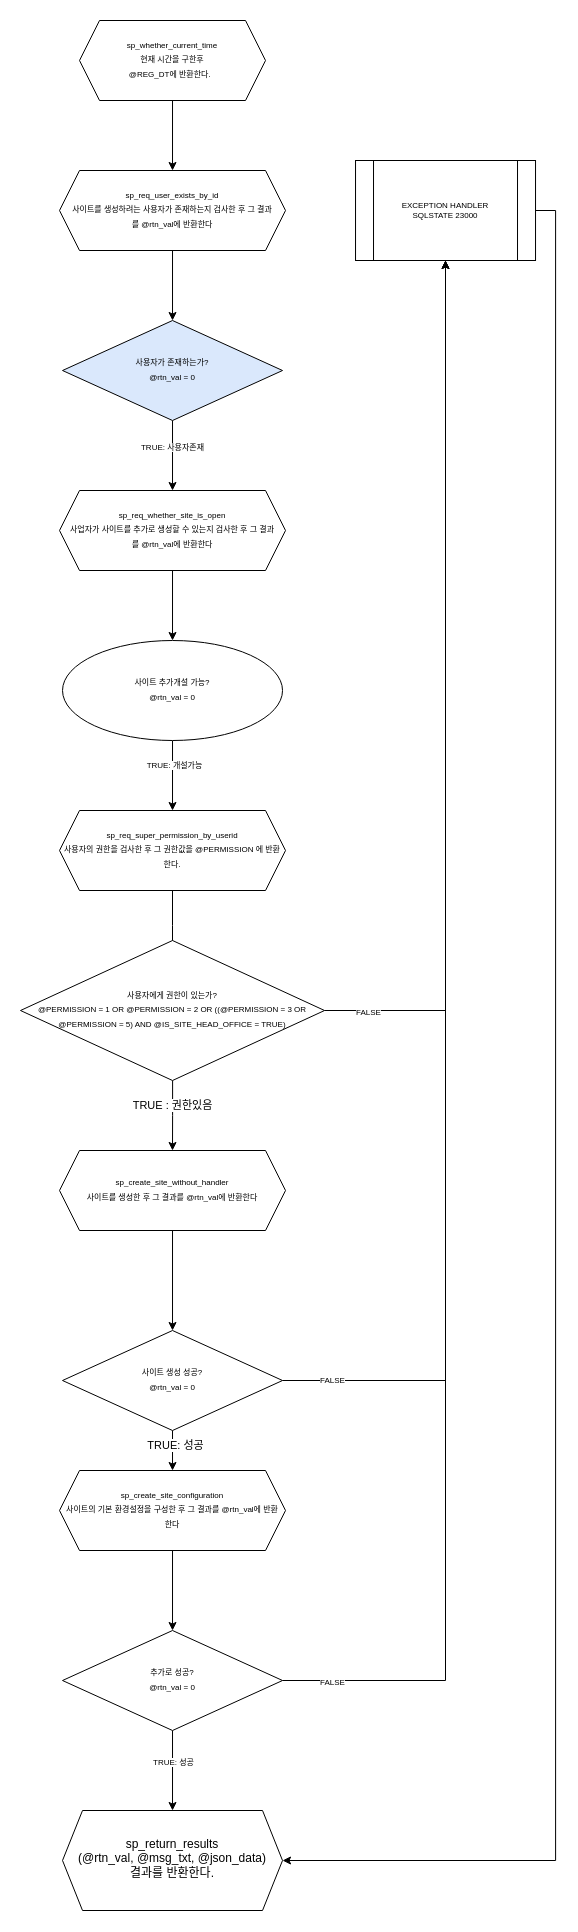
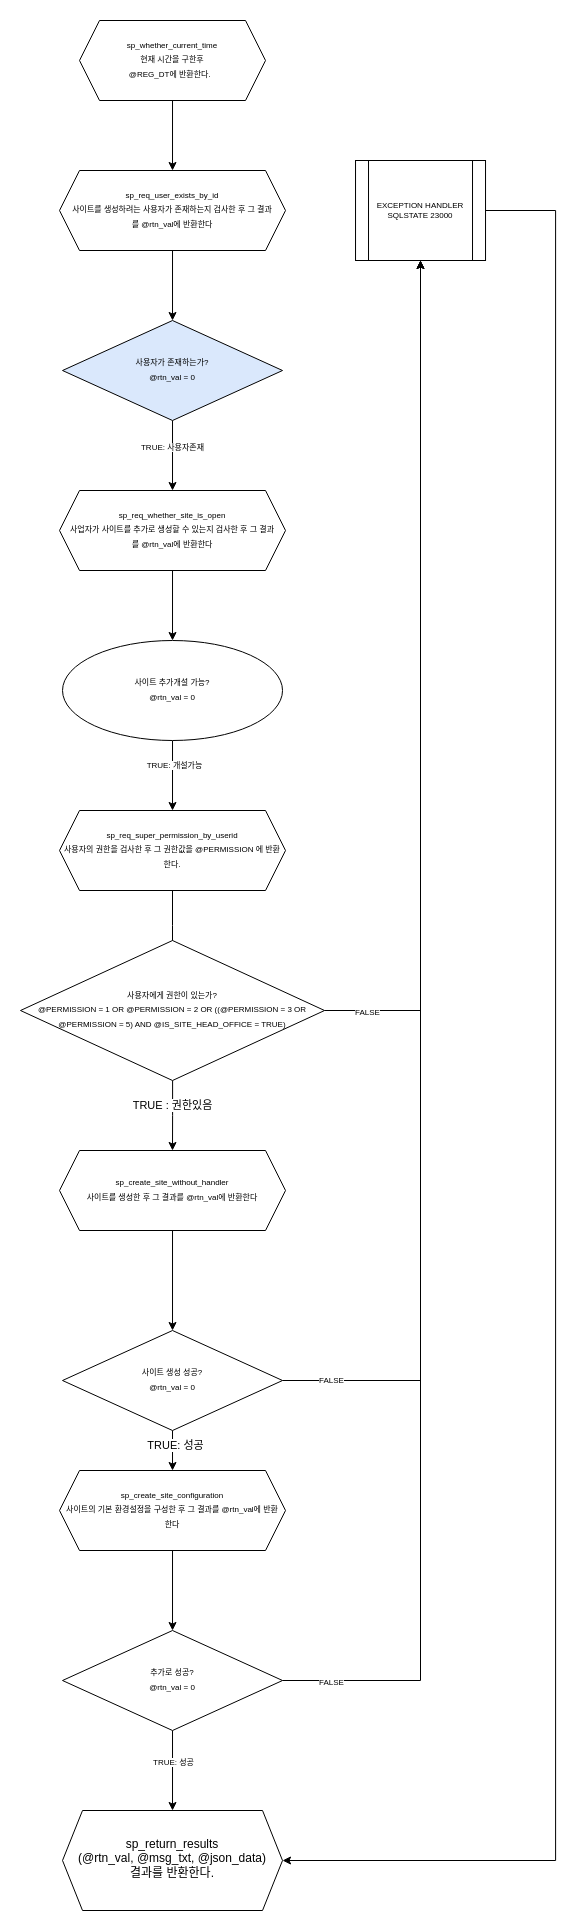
  <mxCell id="0" />
  <mxCell id="1" parent="0" />
  <mxCell id="2" value="" style="edgeStyle=orthogonalEdgeStyle;rounded=0;orthogonalLoop=1;jettySize=auto;html=1;fontSize=8;entryX=0.5;entryY=0;entryDx=0;entryDy=0;" edge="1" parent="1" source="3" target="8"><mxGeometry relative="1" as="geometry"><mxPoint x="195.1" y="150" as="targetPoint" /></mxGeometry></mxCell>
  <mxCell id="3" value="&lt;span style=&quot;font-size: 8px&quot;&gt;sp_whether_current_time&lt;/span&gt;&lt;br style=&quot;font-size: 8px&quot;&gt;&lt;span style=&quot;font-size: 8px&quot;&gt;현재 시간을 구한후&lt;/span&gt;&lt;br style=&quot;font-size: 8px&quot;&gt;&lt;span style=&quot;font-size: 8px&quot;&gt;@REG_DT에 반환한다.&amp;nbsp;&amp;nbsp;&lt;/span&gt;" style="shape=hexagon;perimeter=hexagonPerimeter2;whiteSpace=wrap;html=1;fixedSize=1;shadow=0;strokeWidth=1;spacing=6;spacingTop=-4;" vertex="1" parent="1"><mxGeometry x="79.03" y="20" width="186" height="80" as="geometry" /></mxCell>
  <mxCell id="4" style="edgeStyle=orthogonalEdgeStyle;rounded=0;orthogonalLoop=1;jettySize=auto;html=1;exitX=1;exitY=0.5;exitDx=0;exitDy=0;entryX=1;entryY=0.5;entryDx=0;entryDy=0;fontSize=8;" edge="1" parent="1" source="5" target="6"><mxGeometry relative="1" as="geometry"><Array as="points"><mxPoint x="555.06" y="210" /><mxPoint x="555.06" y="1860" /></Array></mxGeometry></mxCell>
- <mxCell id="5" value="EXCEPTION HANDLER&lt;br&gt;SQLSTATE 23000" style="shape=process;whiteSpace=wrap;html=1;backgroundOutline=1;fontSize=8;" vertex="1" parent="1"><mxGeometry x="355.03" y="160" width="180" height="100" as="geometry" /></mxCell>
+ <mxCell id="5" value="EXCEPTION HANDLER&lt;br&gt;SQLSTATE 23000" style="shape=process;whiteSpace=wrap;html=1;backgroundOutline=1;fontSize=8;" vertex="1" parent="1"><mxGeometry x="355.03" y="160" width="130" height="100" as="geometry" /></mxCell>
  <mxCell id="6" value="sp_return_results&lt;br&gt;(@rtn_val, @msg_txt, @json_data)&lt;br&gt;결과를 반환한다." style="shape=hexagon;perimeter=hexagonPerimeter2;whiteSpace=wrap;html=1;fixedSize=1;shadow=0;strokeWidth=1;spacing=6;spacingTop=-4;" vertex="1" parent="1"><mxGeometry x="62.03" y="1810" width="220" height="100" as="geometry" /></mxCell>
  <mxCell id="7" value="" style="edgeStyle=orthogonalEdgeStyle;rounded=0;orthogonalLoop=1;jettySize=auto;html=1;" edge="1" parent="1" source="8" target="11"><mxGeometry relative="1" as="geometry" /></mxCell>
  <mxCell id="8" value="&lt;span style=&quot;font-size: 8px&quot;&gt;sp_req_user_exists_by_id&lt;/span&gt;&lt;br style=&quot;font-size: 8px&quot;&gt;&lt;span style=&quot;font-size: 8px&quot;&gt;사이트를 생성하려는 사용자가 존재하는지 검사한 후 그 결과를&amp;nbsp;&lt;/span&gt;&lt;span style=&quot;font-size: 8px&quot;&gt;@rtn_val에 반환한다&lt;/span&gt;" style="shape=hexagon;perimeter=hexagonPerimeter2;whiteSpace=wrap;html=1;fixedSize=1;shadow=0;strokeWidth=1;spacing=6;spacingTop=-4;" vertex="1" parent="1"><mxGeometry x="59.03" y="170" width="226" height="80" as="geometry" /></mxCell>
  <mxCell id="9" value="" style="edgeStyle=orthogonalEdgeStyle;rounded=0;orthogonalLoop=1;jettySize=auto;html=1;fontSize=8;" edge="1" parent="1" source="11" target="13"><mxGeometry relative="1" as="geometry" /></mxCell>
  <mxCell id="10" value="TRUE: 사용자존재" style="edgeLabel;html=1;align=center;verticalAlign=middle;resizable=0;points=[];fontSize=8;" vertex="1" connectable="0" parent="9"><mxGeometry x="-0.258" y="-1" relative="1" as="geometry"><mxPoint as="offset" /></mxGeometry></mxCell>
  <mxCell id="11" value="&lt;font style=&quot;font-size: 8px&quot;&gt;사용자가 존재하는가?&lt;br&gt;@rtn_val = 0&lt;/font&gt;" style="rhombus;whiteSpace=wrap;html=1;shadow=0;strokeWidth=1;spacing=6;spacingTop=-4;fillColor=#dae8fc;" vertex="1" parent="1"><mxGeometry x="62.03" y="320" width="220" height="100" as="geometry" /></mxCell>
  <mxCell id="12" value="" style="edgeStyle=orthogonalEdgeStyle;rounded=0;orthogonalLoop=1;jettySize=auto;html=1;fontSize=8;" edge="1" parent="1" source="13" target="16"><mxGeometry relative="1" as="geometry" /></mxCell>
  <mxCell id="13" value="&lt;span style=&quot;font-size: 8px&quot;&gt;sp_req_whether_site_is_open&lt;/span&gt;&lt;br style=&quot;font-size: 8px&quot;&gt;&lt;span style=&quot;font-size: 8px&quot;&gt;사업자가 사이트를 추가로 생성할 수 있는지 검사한 후 그 결과를&amp;nbsp;@rtn_val에 반환한다&lt;/span&gt;" style="shape=hexagon;perimeter=hexagonPerimeter2;whiteSpace=wrap;html=1;fixedSize=1;shadow=0;strokeWidth=1;spacing=6;spacingTop=-4;" vertex="1" parent="1"><mxGeometry x="59.03" y="490" width="226" height="80" as="geometry" /></mxCell>
  <mxCell id="14" value="" style="edgeStyle=orthogonalEdgeStyle;rounded=0;orthogonalLoop=1;jettySize=auto;html=1;fontSize=8;" edge="1" parent="1" source="16" target="18"><mxGeometry relative="1" as="geometry" /></mxCell>
  <mxCell id="15" value="TRUE: 개설가능" style="edgeLabel;html=1;align=center;verticalAlign=middle;resizable=0;points=[];fontSize=8;" vertex="1" connectable="0" parent="14"><mxGeometry x="-0.31" relative="1" as="geometry"><mxPoint x="1" as="offset" /></mxGeometry></mxCell>
  <mxCell id="16" value="&lt;span style=&quot;font-size: 8px&quot;&gt;사이트 추가개설 가능?&lt;/span&gt;&lt;br&gt;&lt;span style=&quot;font-size: 8px&quot;&gt;@rtn_val = 0&lt;/span&gt;" style="ellipse;whiteSpace=wrap;html=1;shadow=0;strokeWidth=1;spacing=6;spacingTop=-4;" vertex="1" parent="1"><mxGeometry x="62.03" y="640" width="220" height="100" as="geometry" /></mxCell>
  <mxCell id="17" value="" style="edgeStyle=orthogonalEdgeStyle;rounded=0;orthogonalLoop=1;jettySize=auto;html=1;fontSize=8;" edge="1" parent="1" source="18"><mxGeometry relative="1" as="geometry"><mxPoint x="172.03" y="960" as="targetPoint" /></mxGeometry></mxCell>
  <mxCell id="18" value="&lt;span style=&quot;font-size: 8px&quot;&gt;sp_req_super_permission_by_userid&lt;/span&gt;&lt;br style=&quot;font-size: 8px&quot;&gt;&lt;span style=&quot;font-size: 8px&quot;&gt;사용자의 권한을 검사한 후 그 권한값을 @PERMISSION&lt;/span&gt;&lt;span style=&quot;font-size: 8px&quot;&gt;&amp;nbsp;에 반환한다.&lt;/span&gt;" style="shape=hexagon;perimeter=hexagonPerimeter2;whiteSpace=wrap;html=1;fixedSize=1;shadow=0;strokeWidth=1;spacing=6;spacingTop=-4;" vertex="1" parent="1"><mxGeometry x="59.03" y="810" width="226" height="80" as="geometry" /></mxCell>
  <mxCell id="19" style="edgeStyle=orthogonalEdgeStyle;rounded=0;orthogonalLoop=1;jettySize=auto;html=1;exitX=1;exitY=0.5;exitDx=0;exitDy=0;fontSize=8;" edge="1" parent="1" source="23" target="5"><mxGeometry relative="1" as="geometry" /></mxCell>
  <mxCell id="20" value="FALSE" style="edgeLabel;html=1;align=center;verticalAlign=middle;resizable=0;points=[];fontSize=8;" vertex="1" connectable="0" parent="19"><mxGeometry x="-0.901" relative="1" as="geometry"><mxPoint y="1" as="offset" /></mxGeometry></mxCell>
  <mxCell id="21" value="" style="edgeStyle=orthogonalEdgeStyle;rounded=0;orthogonalLoop=1;jettySize=auto;html=1;fontSize=8;" edge="1" parent="1" source="23" target="25"><mxGeometry relative="1" as="geometry" /></mxCell>
  <mxCell id="22" value="TRUE : 권한있음" style="edgeLabel;html=1;align=center;verticalAlign=middle;resizable=0;points=[];" vertex="1" connectable="0" parent="21"><mxGeometry x="-0.276" y="-1" relative="1" as="geometry"><mxPoint as="offset" /></mxGeometry></mxCell>
  <mxCell id="23" value="&lt;span style=&quot;font-size: 8px&quot;&gt;사용자에게 권한이 있는가?&lt;/span&gt;&lt;br&gt;&lt;span style=&quot;font-size: 8px&quot;&gt;@PERMISSION = 1 OR @PERMISSION = 2 OR ((@PERMISSION = 3 OR @PERMISSION = 5) AND @IS_SITE_HEAD_OFFICE = TRUE)&lt;/span&gt;" style="rhombus;whiteSpace=wrap;html=1;shadow=0;strokeWidth=1;spacing=6;spacingTop=-4;" vertex="1" parent="1"><mxGeometry x="20" y="940" width="304.06" height="140" as="geometry" /></mxCell>
  <mxCell id="24" value="" style="edgeStyle=orthogonalEdgeStyle;rounded=0;orthogonalLoop=1;jettySize=auto;html=1;fontSize=8;entryX=0.5;entryY=0;entryDx=0;entryDy=0;" edge="1" parent="1" source="25" target="30"><mxGeometry relative="1" as="geometry"><mxPoint x="224.06" y="1270" as="targetPoint" /></mxGeometry></mxCell>
  <mxCell id="25" value="&lt;span style=&quot;font-size: 8px&quot;&gt;sp_create_site_without_handler&lt;/span&gt;&lt;br style=&quot;font-size: 8px&quot;&gt;&lt;span style=&quot;font-size: 8px&quot;&gt;사이트를 생성한 후 그 결과를&amp;nbsp;@rtn_val에 반환한다&lt;/span&gt;" style="shape=hexagon;perimeter=hexagonPerimeter2;whiteSpace=wrap;html=1;fixedSize=1;shadow=0;strokeWidth=1;spacing=6;spacingTop=-4;" vertex="1" parent="1"><mxGeometry x="59.03" y="1150" width="226" height="80" as="geometry" /></mxCell>
  <mxCell id="26" style="edgeStyle=orthogonalEdgeStyle;rounded=0;orthogonalLoop=1;jettySize=auto;html=1;exitX=1;exitY=0.5;exitDx=0;exitDy=0;fontSize=8;" edge="1" parent="1" source="30" target="5"><mxGeometry relative="1" as="geometry" /></mxCell>
  <mxCell id="27" value="FALSE" style="edgeLabel;html=1;align=center;verticalAlign=middle;resizable=0;points=[];fontSize=8;" vertex="1" connectable="0" parent="26"><mxGeometry x="-0.924" y="1" relative="1" as="geometry"><mxPoint as="offset" /></mxGeometry></mxCell>
  <mxCell id="28" value="" style="edgeStyle=orthogonalEdgeStyle;rounded=0;orthogonalLoop=1;jettySize=auto;html=1;fontSize=8;" edge="1" parent="1" source="30" target="32"><mxGeometry relative="1" as="geometry" /></mxCell>
  <mxCell id="29" value="TRUE: 성공" style="edgeLabel;html=1;align=center;verticalAlign=middle;resizable=0;points=[];" vertex="1" connectable="0" parent="28"><mxGeometry x="-0.296" y="2" relative="1" as="geometry"><mxPoint as="offset" /></mxGeometry></mxCell>
  <mxCell id="30" value="&lt;span style=&quot;font-size: 8px&quot;&gt;사이트 생성 성공?&lt;/span&gt;&lt;br&gt;&lt;span style=&quot;font-size: 8px&quot;&gt;@rtn_val = 0&lt;/span&gt;" style="rhombus;whiteSpace=wrap;html=1;shadow=0;strokeWidth=1;spacing=6;spacingTop=-4;" vertex="1" parent="1"><mxGeometry x="62.03" y="1330" width="220" height="100" as="geometry" /></mxCell>
  <mxCell id="31" value="" style="edgeStyle=orthogonalEdgeStyle;rounded=0;orthogonalLoop=1;jettySize=auto;html=1;fontSize=8;" edge="1" parent="1" source="32" target="37"><mxGeometry relative="1" as="geometry" /></mxCell>
  <mxCell id="32" value="&lt;span style=&quot;font-size: 8px&quot;&gt;sp_create_site_configuration&lt;/span&gt;&lt;br style=&quot;font-size: 8px&quot;&gt;&lt;span style=&quot;font-size: 8px&quot;&gt;사이트의 기본 환경설정을 구성한 후 그 결과를&amp;nbsp;&lt;/span&gt;&lt;span style=&quot;font-size: 8px&quot;&gt;@rtn_val에 반환한다&lt;/span&gt;" style="shape=hexagon;perimeter=hexagonPerimeter2;whiteSpace=wrap;html=1;fixedSize=1;shadow=0;strokeWidth=1;spacing=6;spacingTop=-4;" vertex="1" parent="1"><mxGeometry x="59.03" y="1470" width="226" height="80" as="geometry" /></mxCell>
  <mxCell id="33" style="edgeStyle=orthogonalEdgeStyle;rounded=0;orthogonalLoop=1;jettySize=auto;html=1;fontSize=8;" edge="1" parent="1" source="37" target="5"><mxGeometry relative="1" as="geometry" /></mxCell>
  <mxCell id="34" value="FALSE" style="edgeLabel;html=1;align=center;verticalAlign=middle;resizable=0;points=[];fontSize=8;" vertex="1" connectable="0" parent="33"><mxGeometry x="-0.938" y="-1" relative="1" as="geometry"><mxPoint as="offset" /></mxGeometry></mxCell>
  <mxCell id="35" value="" style="edgeStyle=orthogonalEdgeStyle;rounded=0;orthogonalLoop=1;jettySize=auto;html=1;fontSize=8;" edge="1" parent="1" source="37" target="6"><mxGeometry relative="1" as="geometry" /></mxCell>
  <mxCell id="36" value="TRUE: 성공" style="edgeLabel;html=1;align=center;verticalAlign=middle;resizable=0;points=[];fontSize=8;" vertex="1" connectable="0" parent="35"><mxGeometry x="-0.23" relative="1" as="geometry"><mxPoint as="offset" /></mxGeometry></mxCell>
  <mxCell id="37" value="&lt;span style=&quot;font-size: 8px&quot;&gt;추가로 성공?&lt;/span&gt;&lt;br&gt;&lt;span style=&quot;font-size: 8px&quot;&gt;@rtn_val = 0&lt;/span&gt;" style="rhombus;whiteSpace=wrap;html=1;shadow=0;strokeWidth=1;spacing=6;spacingTop=-4;" vertex="1" parent="1"><mxGeometry x="62.03" y="1630" width="220" height="100" as="geometry" /></mxCell>
